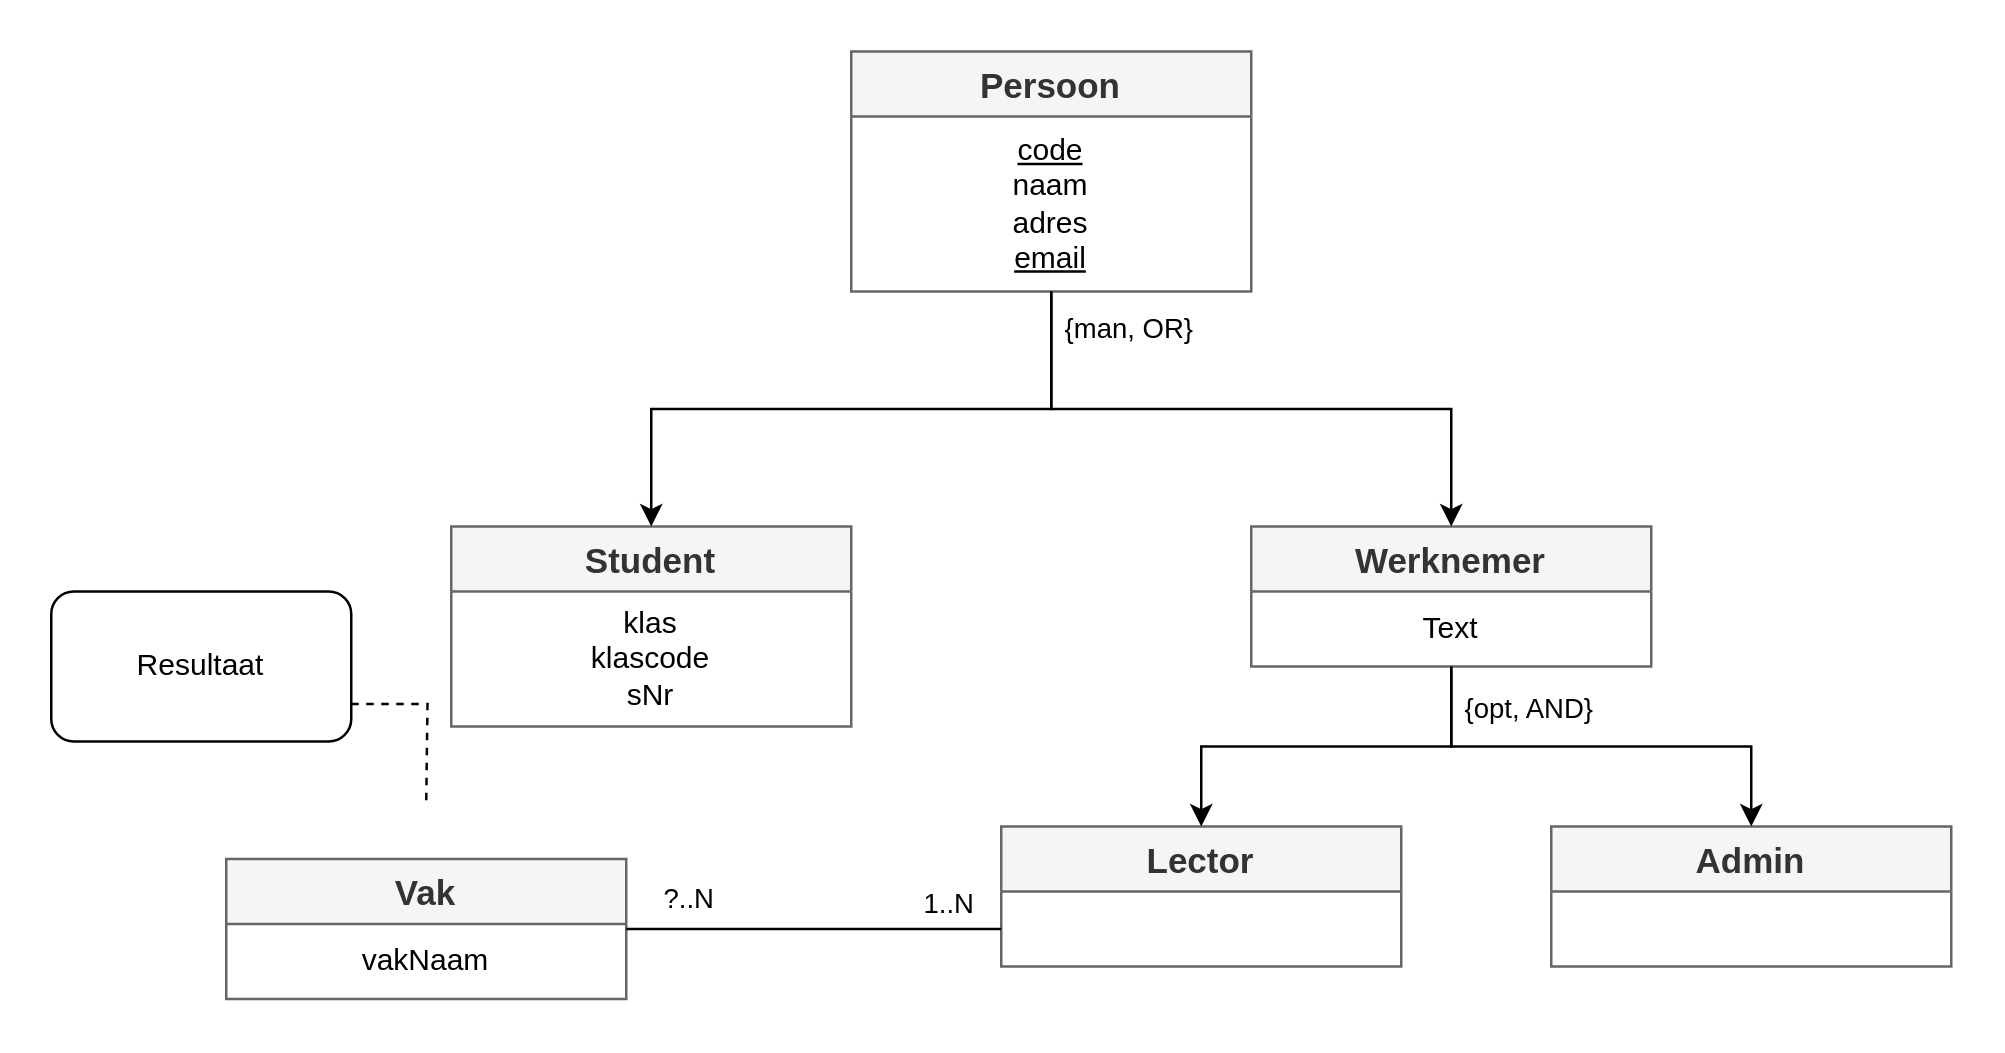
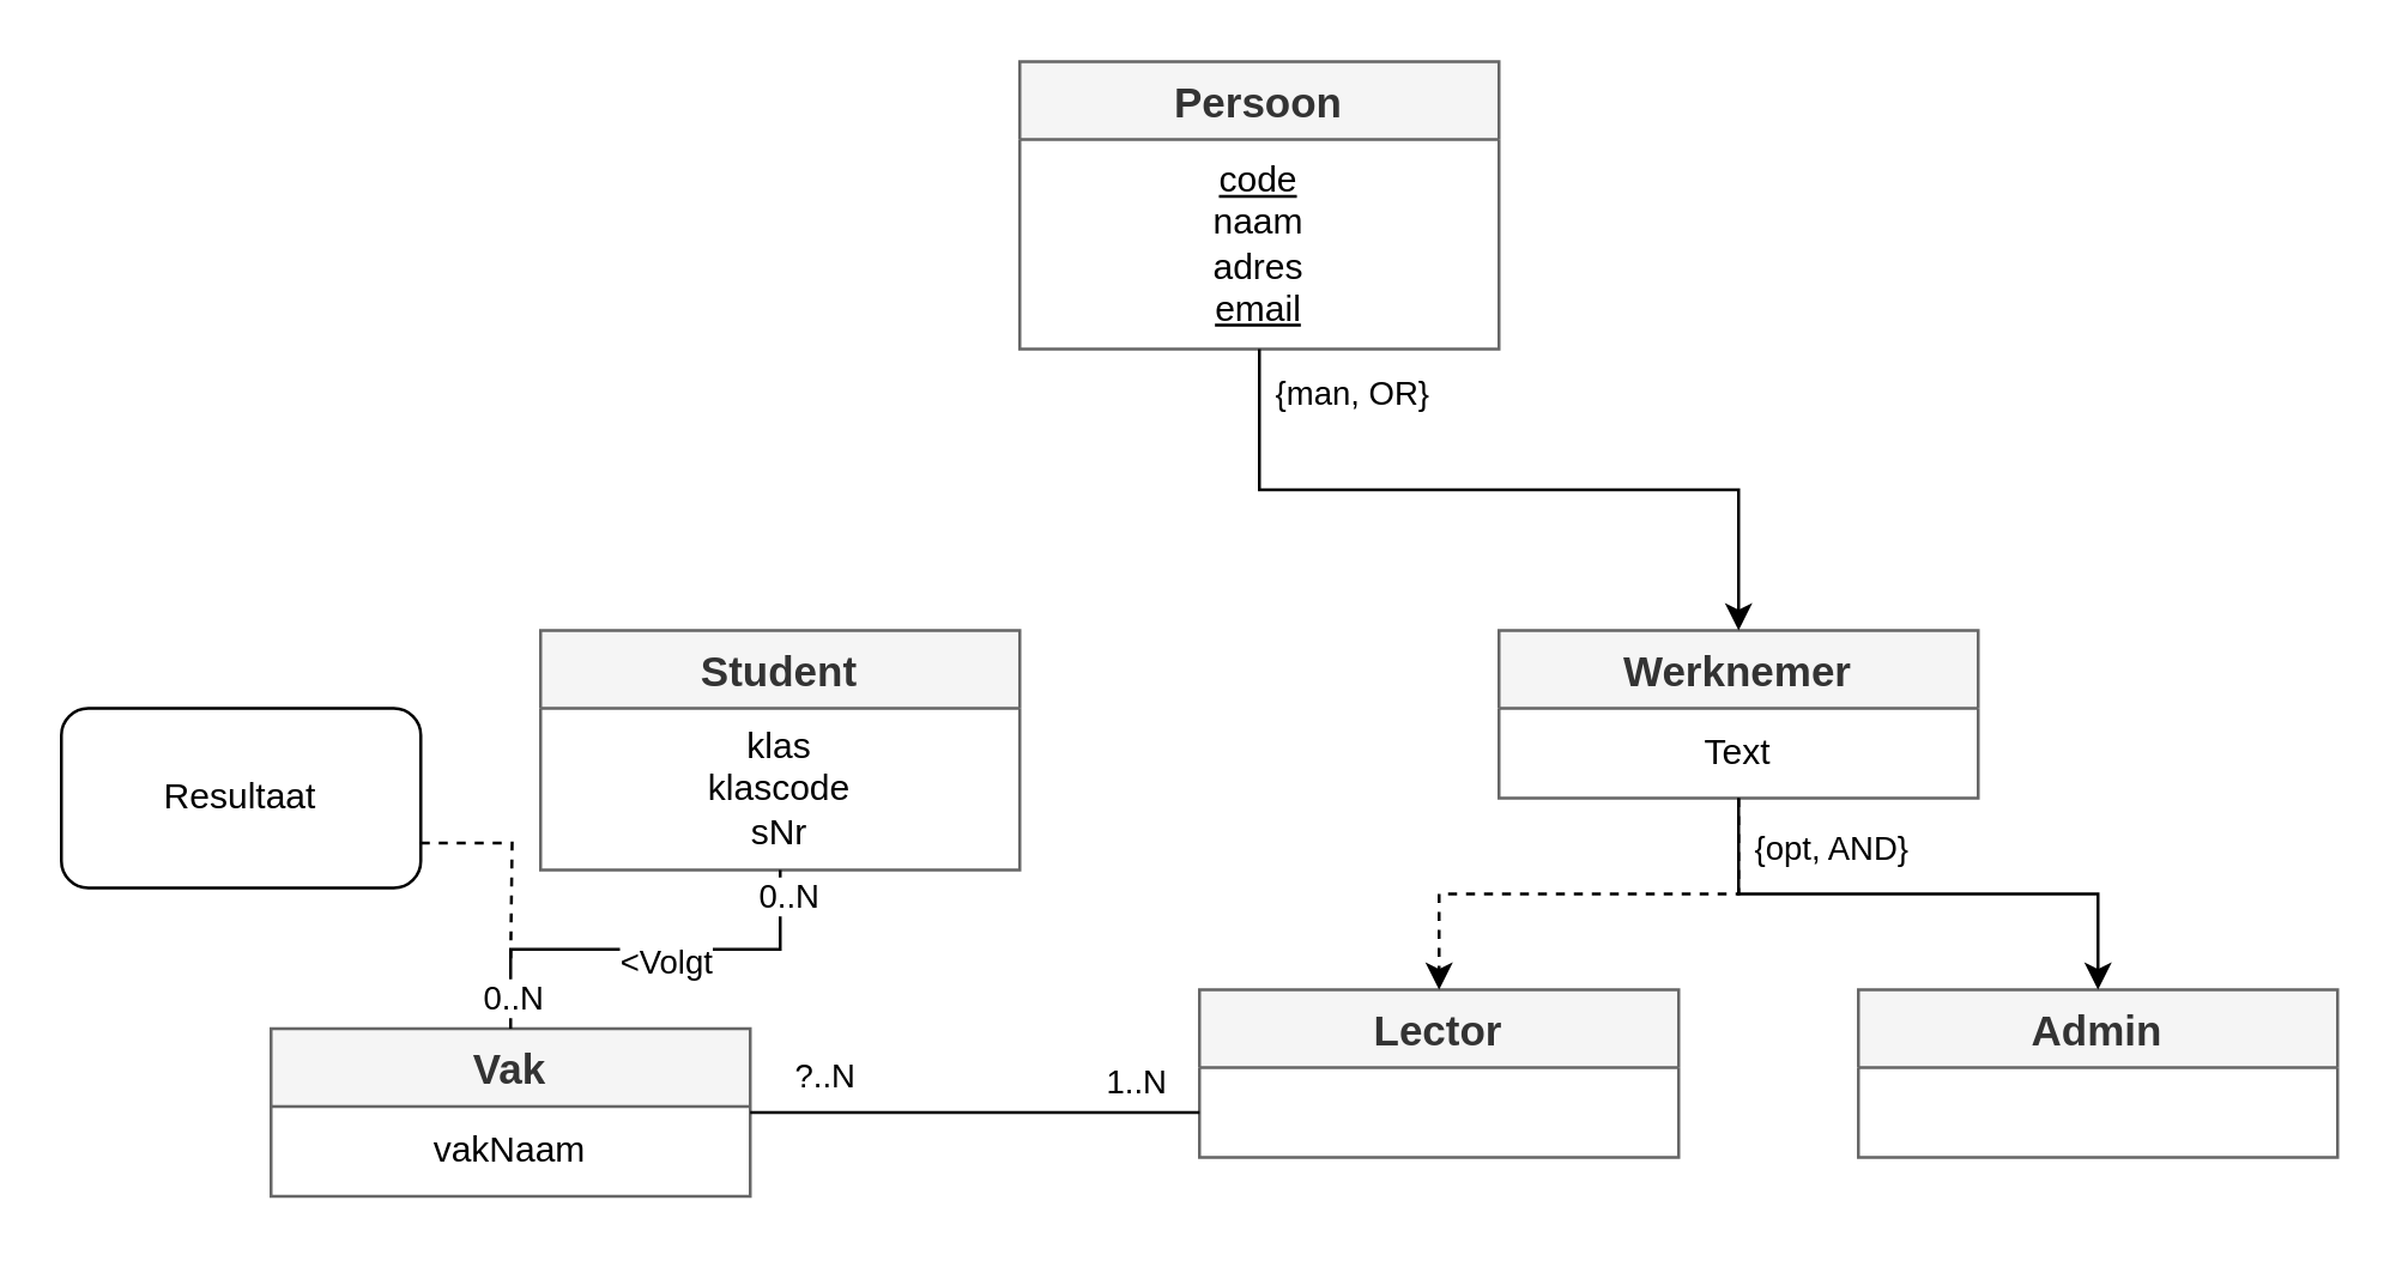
  <mxCell id="0" />
  <mxCell id="1" parent="0" />
  <mxCell id="2" value="Persoon" style="swimlane;fontStyle=1;childLayout=stackLayout;horizontal=1;startSize=26;horizontalStack=0;resizeParent=1;resizeParentMax=0;resizeLast=0;collapsible=1;marginBottom=0;align=center;fontSize=14;strokeColor=#666666;fillColor=#f5f5f5;fontColor=#333333;" vertex="1" parent="1"><mxGeometry x="340" y="20" width="160" height="96" as="geometry" /></mxCell>
  <mxCell id="3" value="&lt;u&gt;code&lt;/u&gt;&lt;br&gt;naam&lt;br&gt;adres&lt;br&gt;&lt;u&gt;email&lt;/u&gt;" style="text;html=1;strokeColor=none;fillColor=none;align=center;verticalAlign=middle;whiteSpace=wrap;rounded=0;" vertex="1" parent="2"><mxGeometry y="26" width="160" height="70" as="geometry" /></mxCell>
  <mxCell id="4" value="Student" style="swimlane;fontStyle=1;childLayout=stackLayout;horizontal=1;startSize=26;horizontalStack=0;resizeParent=1;resizeParentMax=0;resizeLast=0;collapsible=1;marginBottom=0;align=center;fontSize=14;strokeColor=#666666;fillColor=#f5f5f5;fontColor=#333333;" vertex="1" parent="1"><mxGeometry x="180" y="210" width="160" height="80" as="geometry" /></mxCell>
  <mxCell id="5" value="klas&lt;br&gt;klascode&lt;br&gt;sNr" style="text;html=1;strokeColor=none;fillColor=none;align=center;verticalAlign=middle;whiteSpace=wrap;rounded=0;imageAspect=1;" vertex="1" parent="4"><mxGeometry y="26" width="160" height="54" as="geometry" /></mxCell>
  <mxCell id="6" value="Werknemer" style="swimlane;fontStyle=1;childLayout=stackLayout;horizontal=1;startSize=26;horizontalStack=0;resizeParent=1;resizeParentMax=0;resizeLast=0;collapsible=1;marginBottom=0;align=center;fontSize=14;strokeColor=#666666;fillColor=#f5f5f5;fontColor=#333333;" vertex="1" parent="1"><mxGeometry x="500" y="210" width="160" height="56" as="geometry" /></mxCell>
  <mxCell id="7" value="Text" style="text;html=1;strokeColor=none;fillColor=none;align=center;verticalAlign=middle;whiteSpace=wrap;rounded=0;" vertex="1" parent="6"><mxGeometry y="26" width="160" height="30" as="geometry" /></mxCell>
- <mxCell id="8" style="edgeStyle=orthogonalEdgeStyle;rounded=0;orthogonalLoop=1;jettySize=auto;html=1;exitX=0.5;exitY=1;exitDx=0;exitDy=0;" edge="1" parent="1" source="3" target="4"><mxGeometry relative="1" as="geometry" /></mxCell>
  <mxCell id="9" style="edgeStyle=orthogonalEdgeStyle;rounded=0;orthogonalLoop=1;jettySize=auto;html=1;exitX=0.5;exitY=1;exitDx=0;exitDy=0;" edge="1" parent="1" source="3" target="6"><mxGeometry relative="1" as="geometry" /></mxCell>
  <mxCell id="10" value="{man, OR}" style="edgeLabel;html=1;align=center;verticalAlign=middle;resizable=0;points=[];" vertex="1" connectable="0" parent="9"><mxGeometry x="-0.892" y="-4" relative="1" as="geometry"><mxPoint x="34" as="offset" /></mxGeometry></mxCell>
  <mxCell id="11" value="Lector" style="swimlane;fontStyle=1;childLayout=stackLayout;horizontal=1;startSize=26;horizontalStack=0;resizeParent=1;resizeParentMax=0;resizeLast=0;collapsible=1;marginBottom=0;align=center;fontSize=14;strokeColor=#666666;fillColor=#f5f5f5;fontColor=#333333;" vertex="1" parent="1"><mxGeometry x="400" y="330" width="160" height="56" as="geometry" /></mxCell>
  <mxCell id="12" value=" " style="text;strokeColor=none;fillColor=none;spacingLeft=4;spacingRight=4;overflow=hidden;rotatable=0;points=[[0,0.5],[1,0.5]];portConstraint=eastwest;fontSize=12;" vertex="1" parent="11"><mxGeometry y="26" width="160" height="30" as="geometry" /></mxCell>
  <mxCell id="13" value="Admin" style="swimlane;fontStyle=1;childLayout=stackLayout;horizontal=1;startSize=26;horizontalStack=0;resizeParent=1;resizeParentMax=0;resizeLast=0;collapsible=1;marginBottom=0;align=center;fontSize=14;strokeColor=#666666;fillColor=#f5f5f5;fontColor=#333333;" vertex="1" parent="1"><mxGeometry x="620" y="330" width="160" height="56" as="geometry" /></mxCell>
  <mxCell id="14" value=" " style="text;strokeColor=none;fillColor=none;spacingLeft=4;spacingRight=4;overflow=hidden;rotatable=0;points=[[0,0.5],[1,0.5]];portConstraint=eastwest;fontSize=12;" vertex="1" parent="13"><mxGeometry y="26" width="160" height="30" as="geometry" /></mxCell>
- <mxCell id="15" style="edgeStyle=orthogonalEdgeStyle;rounded=0;orthogonalLoop=1;jettySize=auto;html=1;exitX=0.5;exitY=1;exitDx=0;exitDy=0;entryX=0.5;entryY=0;entryDx=0;entryDy=0;" edge="1" parent="1" source="7" target="11"><mxGeometry relative="1" as="geometry" /></mxCell>
+ <mxCell id="15" style="edgeStyle=orthogonalEdgeStyle;rounded=0;orthogonalLoop=1;jettySize=auto;html=1;exitX=0.5;exitY=1;exitDx=0;exitDy=0;entryX=0.5;entryY=0;entryDx=0;entryDy=0;dashed=1;" edge="1" parent="1" source="7" target="11"><mxGeometry relative="1" as="geometry" /></mxCell>
  <mxCell id="16" style="edgeStyle=orthogonalEdgeStyle;rounded=0;orthogonalLoop=1;jettySize=auto;html=1;exitX=0.5;exitY=1;exitDx=0;exitDy=0;" edge="1" parent="1" source="7" target="13"><mxGeometry relative="1" as="geometry" /></mxCell>
  <mxCell id="17" value="{opt, AND}" style="edgeLabel;html=1;align=center;verticalAlign=middle;resizable=0;points=[];" vertex="1" connectable="0" parent="16"><mxGeometry x="-0.824" relative="1" as="geometry"><mxPoint x="30" as="offset" /></mxGeometry></mxCell>
  <mxCell id="18" value="Vak" style="swimlane;fontStyle=1;childLayout=stackLayout;horizontal=1;startSize=26;horizontalStack=0;resizeParent=1;resizeParentMax=0;resizeLast=0;collapsible=1;marginBottom=0;align=center;fontSize=14;strokeColor=#666666;fillColor=#f5f5f5;fontColor=#333333;" vertex="1" parent="1"><mxGeometry x="90" y="343" width="160" height="56" as="geometry" /></mxCell>
  <mxCell id="19" value="vakNaam" style="text;html=1;strokeColor=none;fillColor=none;align=center;verticalAlign=middle;whiteSpace=wrap;rounded=0;" vertex="1" parent="18"><mxGeometry y="26" width="160" height="30" as="geometry" /></mxCell>
  <mxCell id="20" style="edgeStyle=orthogonalEdgeStyle;rounded=0;orthogonalLoop=1;jettySize=auto;html=1;exitX=0;exitY=0.5;exitDx=0;exitDy=0;entryX=1;entryY=0.5;entryDx=0;entryDy=0;endArrow=none;endFill=0;" edge="1" parent="1" source="12" target="18"><mxGeometry relative="1" as="geometry" /></mxCell>
  <mxCell id="21" value="?..N" style="edgeLabel;html=1;align=center;verticalAlign=middle;resizable=0;points=[];" vertex="1" connectable="0" parent="20"><mxGeometry x="0.686" y="-2" relative="1" as="geometry"><mxPoint y="-11" as="offset" /></mxGeometry></mxCell>
  <mxCell id="22" value="1..N" style="edgeLabel;html=1;align=center;verticalAlign=middle;resizable=0;points=[];" vertex="1" connectable="0" parent="20"><mxGeometry x="-0.806" relative="1" as="geometry"><mxPoint x="-7" y="-11" as="offset" /></mxGeometry></mxCell>
+ <mxCell id="23" style="edgeStyle=orthogonalEdgeStyle;rounded=0;orthogonalLoop=1;jettySize=auto;html=1;exitX=0.5;exitY=1;exitDx=0;exitDy=0;entryX=0.5;entryY=0;entryDx=0;entryDy=0;endArrow=none;endFill=0;" edge="1" parent="1" source="5" target="18"><mxGeometry relative="1" as="geometry" /></mxCell>
+ <mxCell id="24" value="&amp;lt;Volgt" style="edgeLabel;html=1;align=center;verticalAlign=middle;resizable=0;points=[];" vertex="1" connectable="0" parent="23"><mxGeometry x="-0.091" y="1" relative="1" as="geometry"><mxPoint y="3" as="offset" /></mxGeometry></mxCell>
+ <mxCell id="25" value="0..N" style="edgeLabel;html=1;align=center;verticalAlign=middle;resizable=0;points=[];" vertex="1" connectable="0" parent="23"><mxGeometry x="-0.887" y="2" relative="1" as="geometry"><mxPoint as="offset" /></mxGeometry></mxCell>
+ <mxCell id="26" value="0..N" style="edgeLabel;html=1;align=center;verticalAlign=middle;resizable=0;points=[];" vertex="1" connectable="0" parent="23"><mxGeometry x="0.855" relative="1" as="geometry"><mxPoint y="-1" as="offset" /></mxGeometry></mxCell>
  <mxCell id="27" style="edgeStyle=orthogonalEdgeStyle;rounded=0;orthogonalLoop=1;jettySize=auto;html=1;exitX=1;exitY=0.75;exitDx=0;exitDy=0;endArrow=none;endFill=0;dashed=1;" edge="1" parent="1" source="28"><mxGeometry relative="1" as="geometry"><mxPoint x="170" y="320" as="targetPoint" /></mxGeometry></mxCell>
  <mxCell id="28" value="Resultaat" style="whiteSpace=wrap;html=1;fillColor=none;rounded=1;" vertex="1" parent="1"><mxGeometry x="20" y="236" width="120" height="60" as="geometry" /></mxCell>
